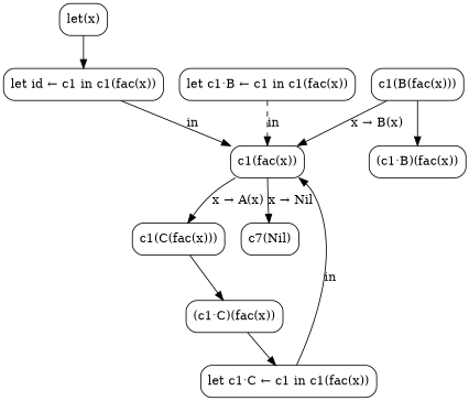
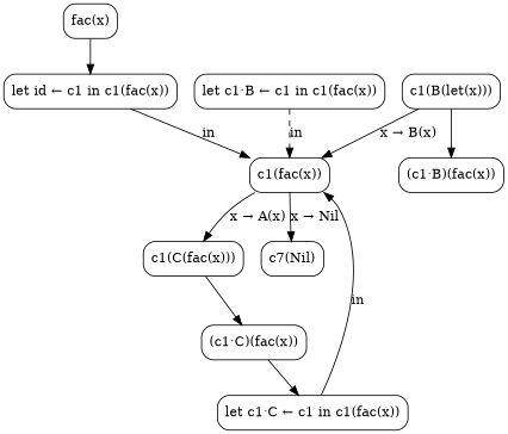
  digraph {
    node [shape=box style=rounded]
-   n1 [label="let(x)"]
+   n1 [label="fac(x)"]
    n2 [label="let id ← c1 in c1(fac(x))"]
    n3 [label="c1(fac(x))"]
    n4 [label="c1(C(fac(x)))"]
    n5 [label="c7(Nil)"]
    n6 [label="(c1·C)(fac(x))"]
-   n7 [label="c1(B(fac(x)))"]
+   n7 [label="c1(B(let(x)))"]
    n8 [label="(c1·B)(fac(x))"]
    n9 [label="let c1·C ← c1 in c1(fac(x))"]
    n10 [label="let c1·B ← c1 in c1(fac(x))"]
    n1 -> n2
    n2 -> n3 [label=in]
    n3 -> n4 [label="x → A(x)"]
    n3 -> n5 [label="x → Nil"]
    n4 -> n6
    n6 -> n9
    n7 -> n3 [label="x → B(x)"]
    n7 -> n8
    n9 -> n3 [label=in style=solid]
    n10 -> n3 [label=in style=dashed]
  }
